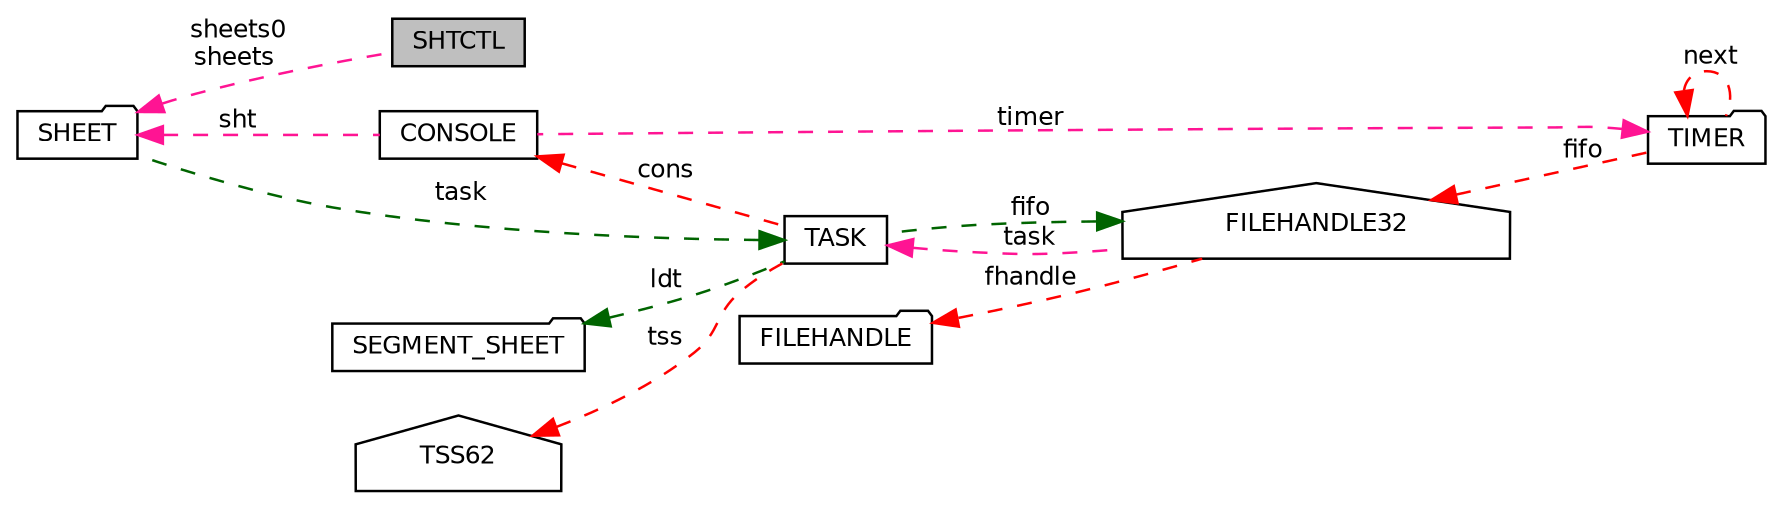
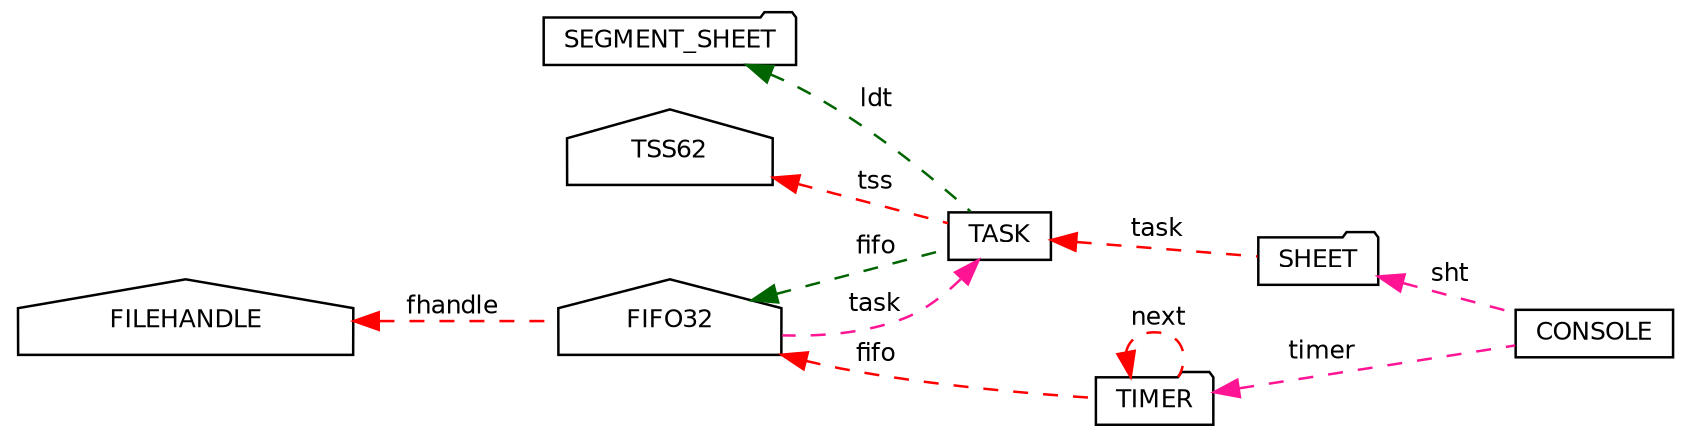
  digraph {
    rankdir=LR
    node [color=black fillcolor=white fontname=Helvetica fontsize=10 shape=box style=filled]
    edge [color=red dir=back fontname=Helvetica fontsize=10 labelfontname=Helvetica labelfontsize=10 style=dashed]
-   n1 [fillcolor=grey75 fontcolor=black height=0.2 label=SHTCTL width=0.4]
    n2 [height=0.2 label=SHEET shape=folder width=0.4]
    n3 [height=0.2 label=CONSOLE width=0.4]
    n4 [height=0.2 label=TASK width=0.4]
-   n5 [height=0.2 label=FILEHANDLE32 shape=house width=0.4]
+   n5 [height=0.2 label=FIFO32 shape=house width=0.4]
    n6 [height=0.2 label=TIMER shape=folder width=0.4]
-   n7 [height=0.2 label=FILEHANDLE shape=folder width=0.4]
+   n7 [height=0.2 label=FILEHANDLE shape=house width=0.4]
    n8 [height=0.2 label=SEGMENT_SHEET shape=folder width=0.4]
    n9 [height=0.2 label=TSS62 shape=house width=0.4]
-   n2 -> n1 [color=deeppink label=" sheets0\nsheets"]
    n2 -> n3 [color=deeppink label=" sht"]
-   n3 -> n4 [label=" cons"]
-   n4 -> n2 [color=darkgreen label=" task"]
+   n4 -> n2 [label=" task"]
    n4 -> n5 [color=deeppink label=" task"]
    n5 -> n4 [color=darkgreen label=" fifo"]
    n5 -> n6 [label=" fifo"]
    n6 -> n3 [color=deeppink label=" timer"]
    n6 -> n6 [label=" next"]
    n7 -> n5 [label=" fhandle"]
    n8 -> n4 [color=darkgreen label=" ldt"]
    n9 -> n4 [label=" tss"]
  }
